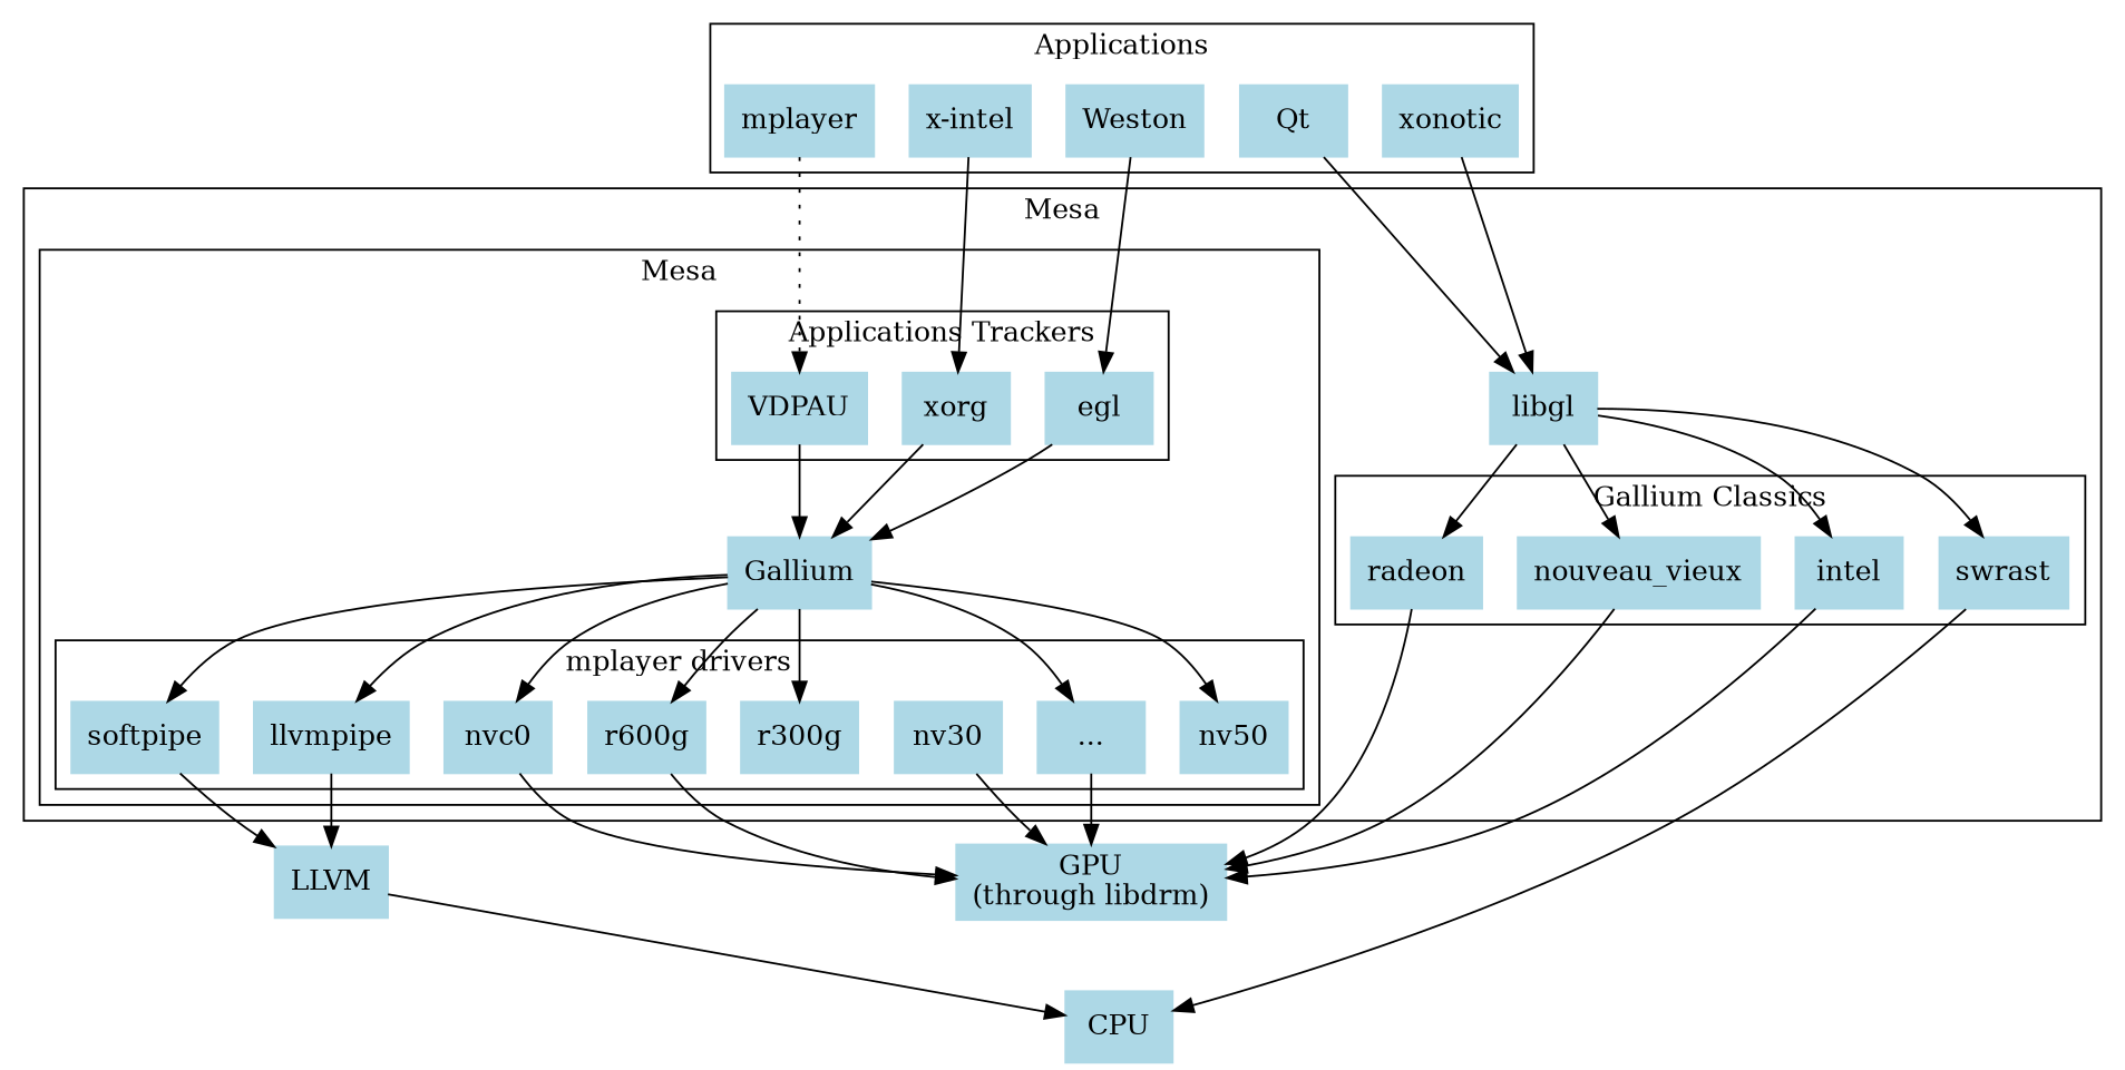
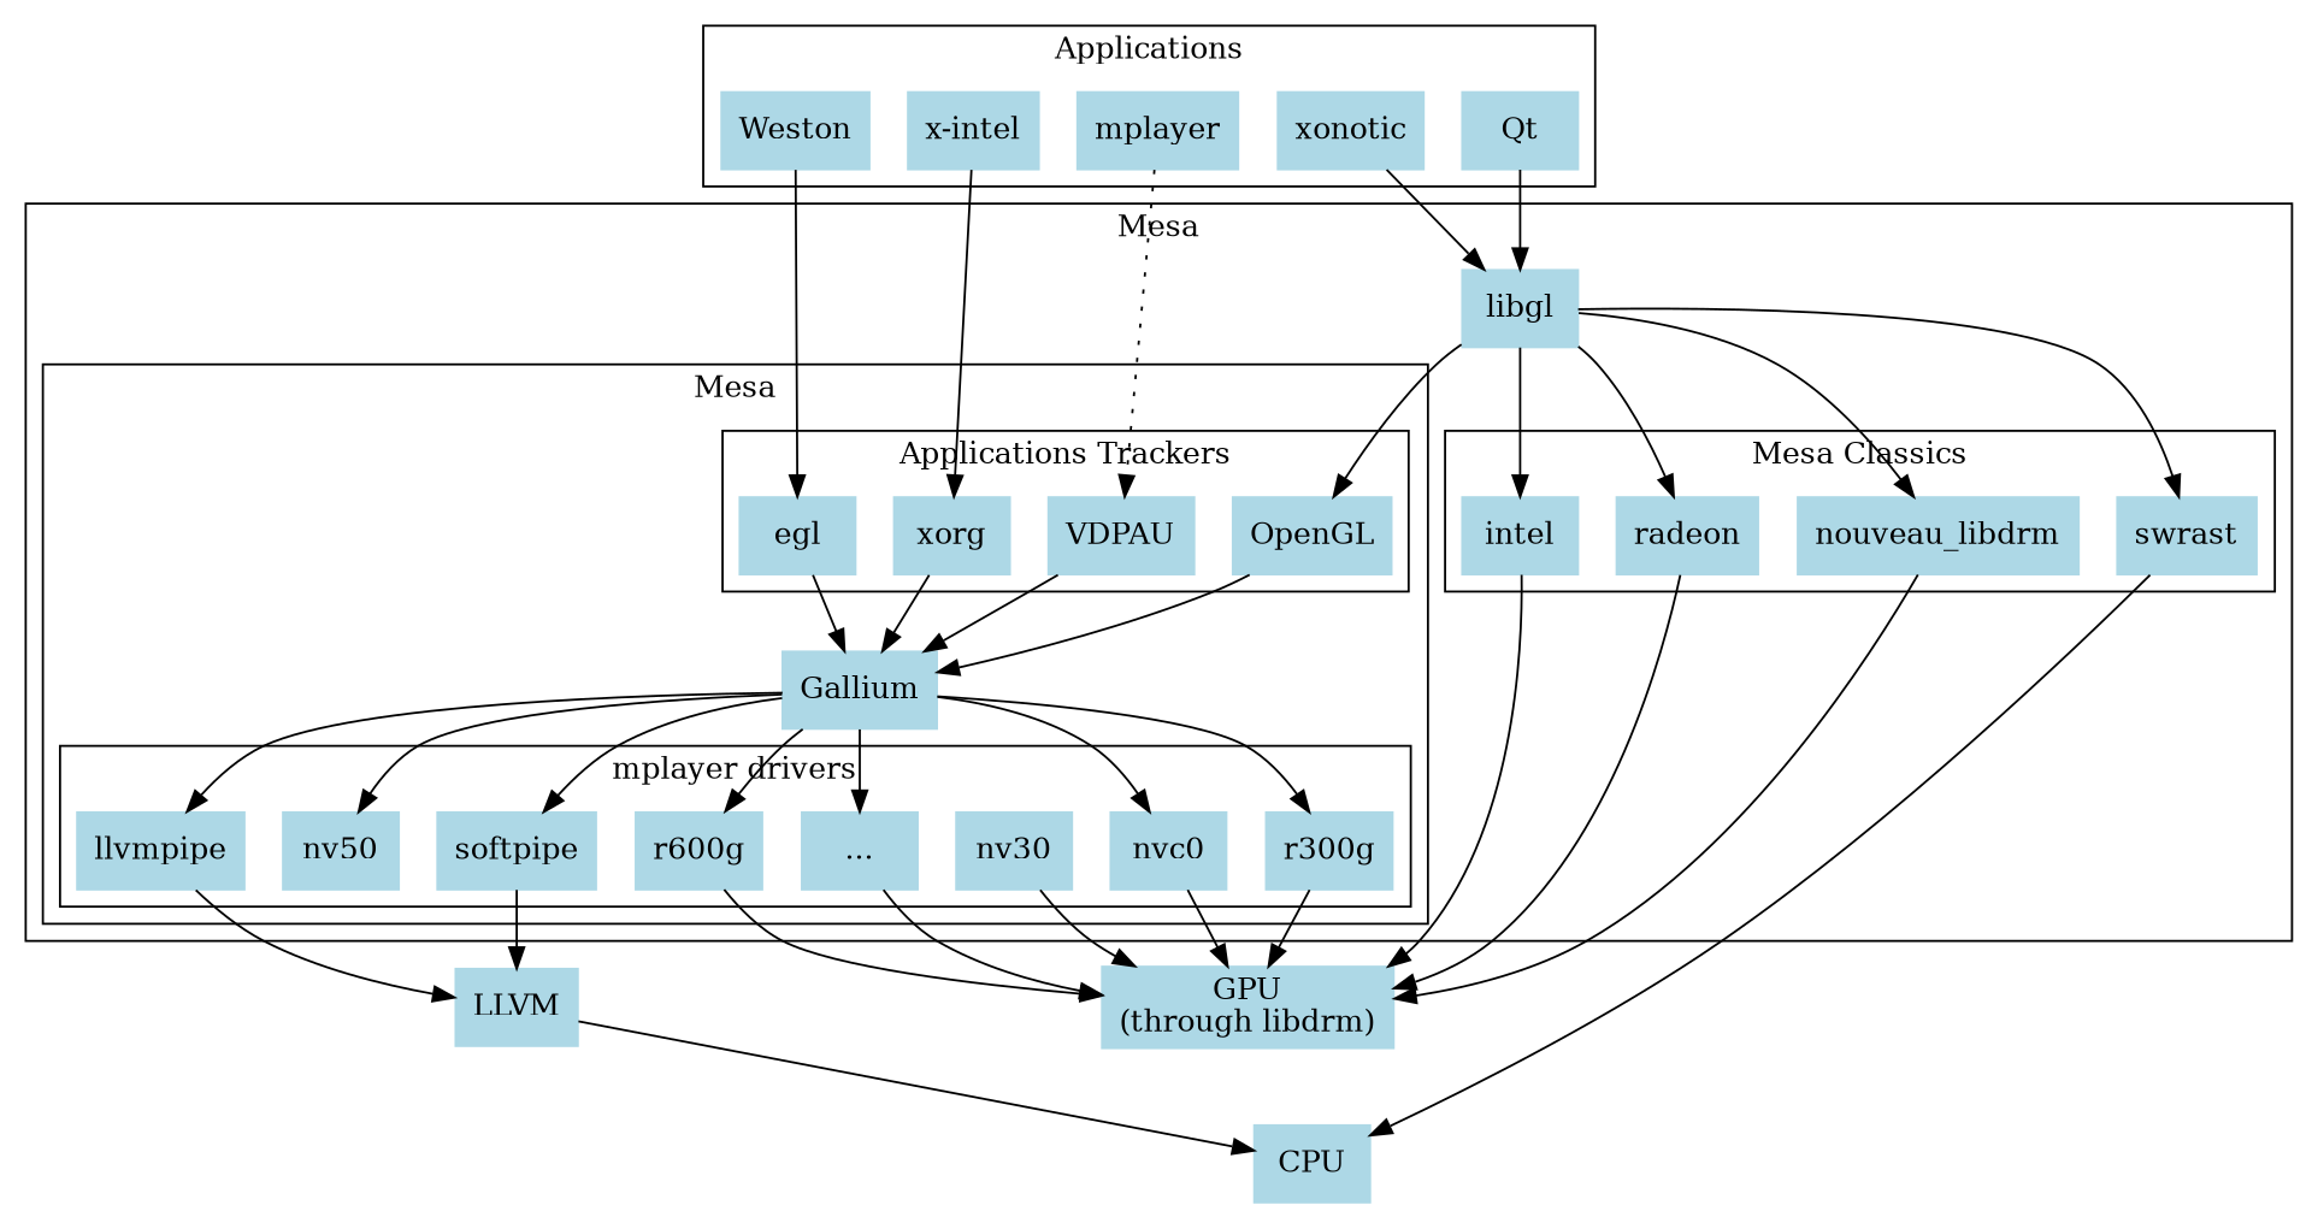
  digraph {
    node [color=lightblue shape=rectangle style=filled]
    Weston
    n2 [label="x-intel"]
    mplayer
    xonotic
    Qt
    egl
    xorg
    VDPAU
+   OpenGL
    softpipe
    llvmpipe
    r600g
    r300g
    nvc0
    nv50
    "..."
    nv30
    Gallium
    intel
    radeon
-   nouveau_vieux
+   nouveau_vieux [label=nouveau_libdrm]
    swrast
    libgl
    LLVM
    n25 [label="GPU\n(through libdrm)"]
    CPU
    subgraph cluster_1 {
      label=Applications
      Weston
      n2
      mplayer
      xonotic
      Qt
    }
    subgraph cluster_2 {
      label=Mesa
      libgl
      subgraph cluster_3 {
        label=Mesa
        Gallium
        subgraph cluster_4 {
          label="Applications Trackers"
          egl
          xorg
          VDPAU
+         OpenGL
        }
        subgraph cluster_5 {
          label="mplayer drivers"
          softpipe
          llvmpipe
          r600g
          r300g
          nvc0
          nv50
          "..."
          nv30
        }
      }
      subgraph cluster_6 {
-       label="Gallium Classics"
+       label="Mesa Classics"
        intel
        radeon
        nouveau_vieux
        swrast
      }
    }
    Weston -> egl
    n2 -> xorg
    mplayer -> VDPAU [style=dotted]
    xonotic -> libgl
    Qt -> libgl
    egl -> Gallium
    xorg -> Gallium
    VDPAU -> Gallium
+   OpenGL -> Gallium
    softpipe -> LLVM
    llvmpipe -> LLVM
    r600g -> n25
+   r300g -> n25
    nvc0 -> n25
    "..." -> n25
    nv30 -> n25
    Gallium -> softpipe
    Gallium -> llvmpipe
    Gallium -> r600g
    Gallium -> r300g
    Gallium -> nvc0
    Gallium -> nv50
    Gallium -> "..."
    intel -> n25
    radeon -> n25
    nouveau_vieux -> n25
    swrast -> CPU
+   libgl -> OpenGL
    libgl -> intel
    libgl -> radeon
    libgl -> nouveau_vieux
    libgl -> swrast
    LLVM -> CPU
  }
